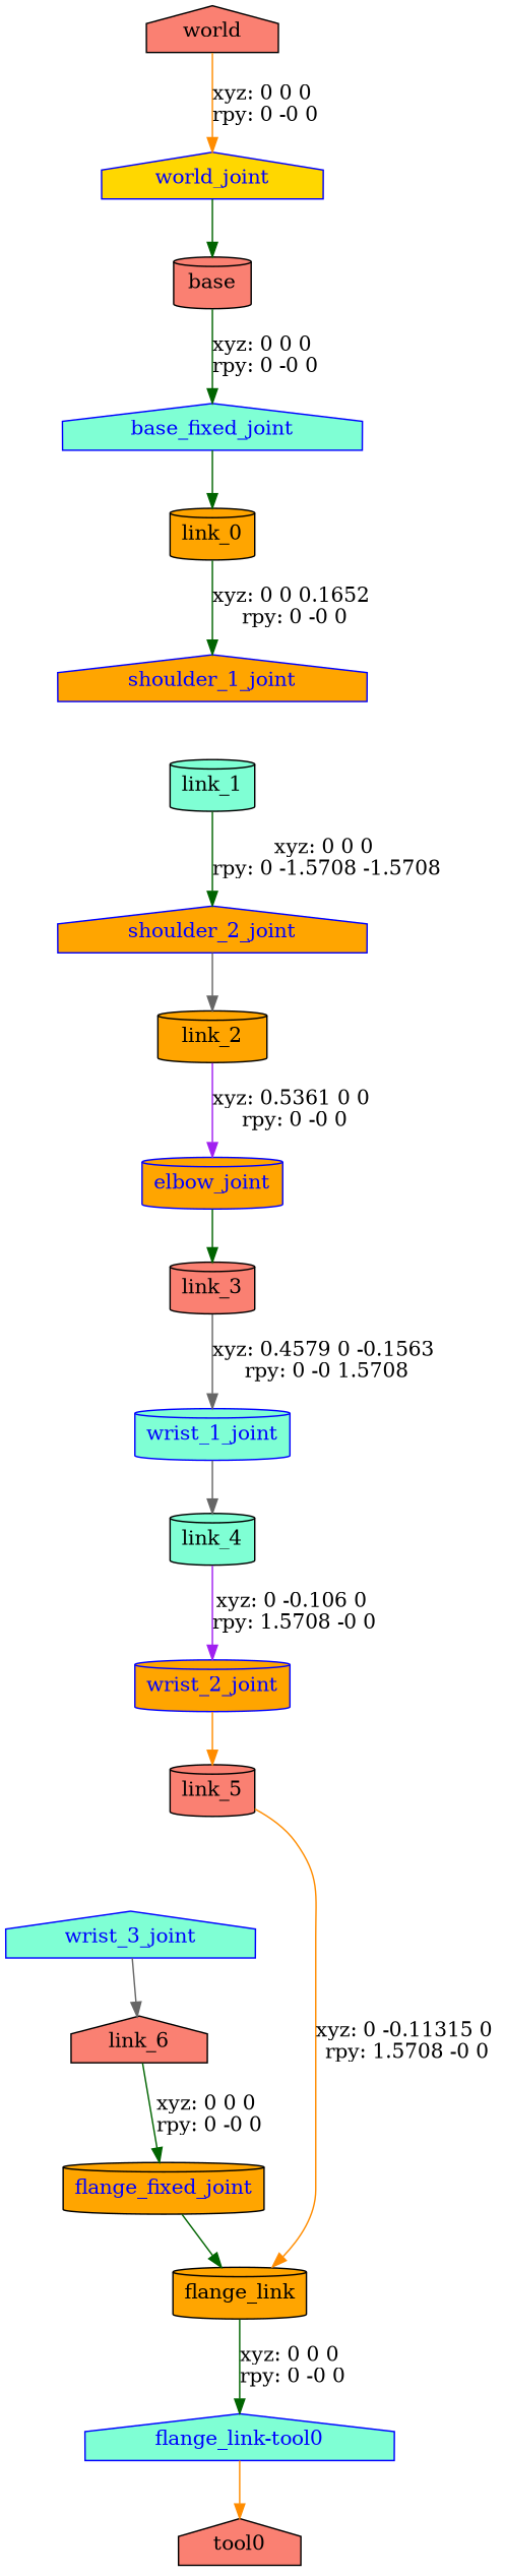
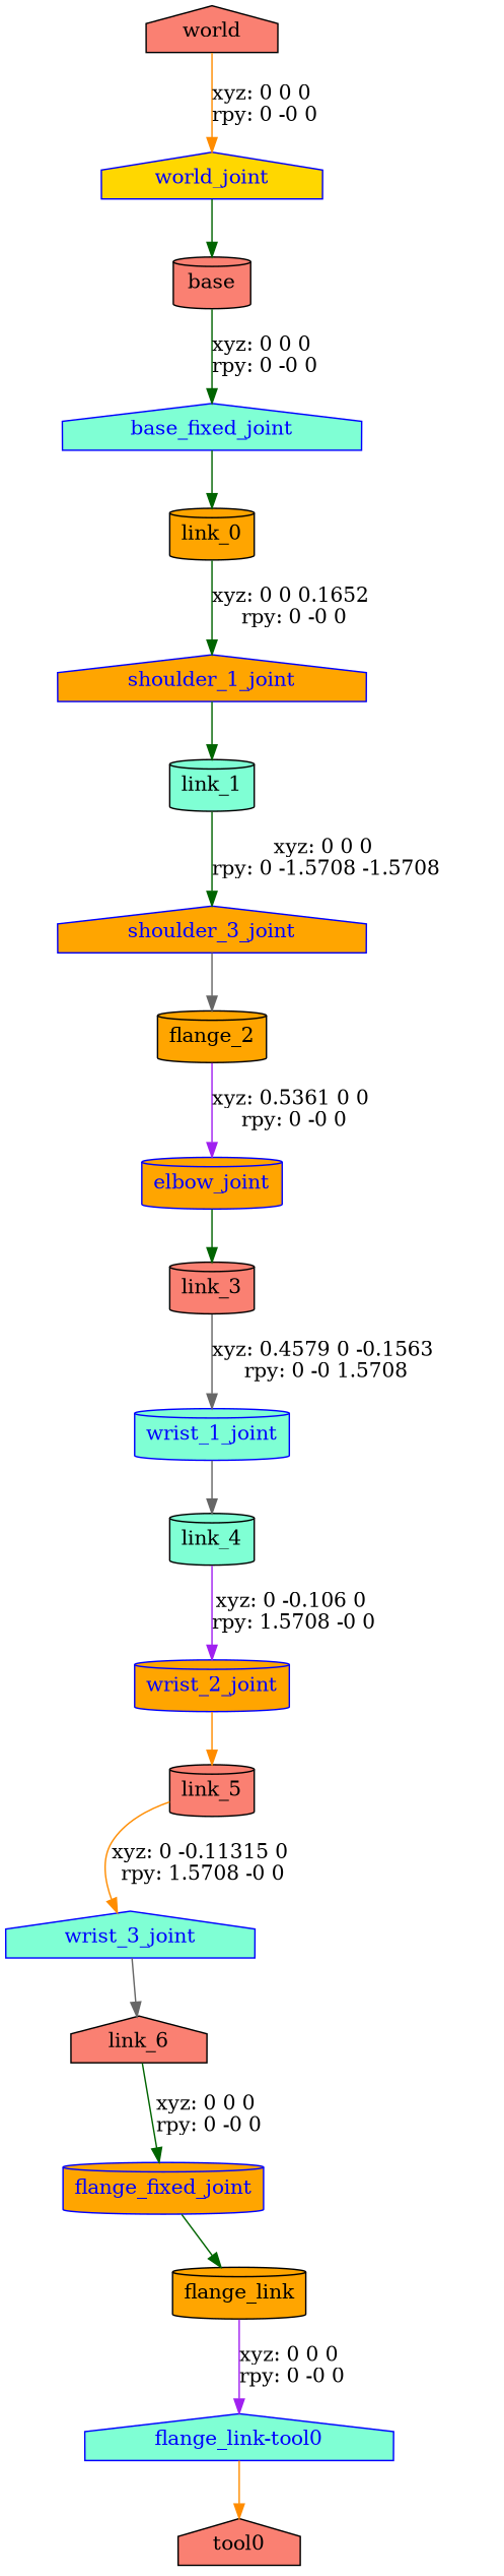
  digraph {
    node [fillcolor=orange shape=cylinder style=filled]
    edge [color=darkgreen]
    n1 [fillcolor=salmon label=world shape=house]
    world_joint [color=blue fillcolor=gold fontcolor=blue shape=house]
    n3 [fillcolor=salmon label=base]
    base_fixed_joint [color=blue fillcolor=aquamarine fontcolor=blue shape=house]
    n5 [label=link_0]
    shoulder_1_joint [color=blue fontcolor=blue shape=house]
    n7 [fillcolor=aquamarine label=link_1]
-   shoulder_2_joint [color=blue fontcolor=blue shape=house]
-   n9 [label=link_2]
+   shoulder_2_joint [color=blue fontcolor=blue shape=house label=shoulder_3_joint]
+   n9 [label=flange_2]
    elbow_joint [color=blue fontcolor=blue]
    n11 [fillcolor=salmon label=link_3]
    wrist_1_joint [color=blue fillcolor=aquamarine fontcolor=blue]
    n13 [fillcolor=aquamarine label=link_4]
    wrist_2_joint [color=blue fontcolor=blue]
    n15 [fillcolor=salmon label=link_5]
    wrist_3_joint [color=blue fillcolor=aquamarine fontcolor=blue shape=house]
    n17 [fillcolor=salmon label=link_6 shape=house]
-   flange_fixed_joint [color=black fontcolor=blue]
+   flange_fixed_joint [color=blue fontcolor=blue]
    n19 [label=flange_link]
    "flange_link-tool0" [color=blue fillcolor=aquamarine fontcolor=blue shape=house]
    n21 [fillcolor=salmon label=tool0 shape=house]
    n1 -> world_joint [color=darkorange label="xyz: 0 0 0 \nrpy: 0 -0 0"]
    world_joint -> n3
    n3 -> base_fixed_joint [label="xyz: 0 0 0 \nrpy: 0 -0 0"]
    base_fixed_joint -> n5
    n5 -> shoulder_1_joint [label="xyz: 0 0 0.1652 \nrpy: 0 -0 0"]
+   shoulder_1_joint -> n7
    n7 -> shoulder_2_joint [label="xyz: 0 0 0 \nrpy: 0 -1.5708 -1.5708"]
    shoulder_2_joint -> n9 [color=gray40]
    n9 -> elbow_joint [color=purple label="xyz: 0.5361 0 0 \nrpy: 0 -0 0"]
    elbow_joint -> n11
    n11 -> wrist_1_joint [color=gray40 label="xyz: 0.4579 0 -0.1563 \nrpy: 0 -0 1.5708"]
    wrist_1_joint -> n13 [color=gray40]
    n13 -> wrist_2_joint [color=purple label="xyz: 0 -0.106 0 \nrpy: 1.5708 -0 0"]
    wrist_2_joint -> n15 [color=darkorange]
-   n15 -> n19 [color=darkorange label="xyz: 0 -0.11315 0 \nrpy: 1.5708 -0 0"]
+   n15 -> wrist_3_joint [color=darkorange label="xyz: 0 -0.11315 0 \nrpy: 1.5708 -0 0"]
    wrist_3_joint -> n17 [color=gray40]
    n17 -> flange_fixed_joint [label="xyz: 0 0 0 \nrpy: 0 -0 0"]
    flange_fixed_joint -> n19
-   n19 -> "flange_link-tool0" [label="xyz: 0 0 0 \nrpy: 0 -0 0"]
+   n19 -> "flange_link-tool0" [color=purple label="xyz: 0 0 0 \nrpy: 0 -0 0"]
    "flange_link-tool0" -> n21 [color=darkorange]
  }
